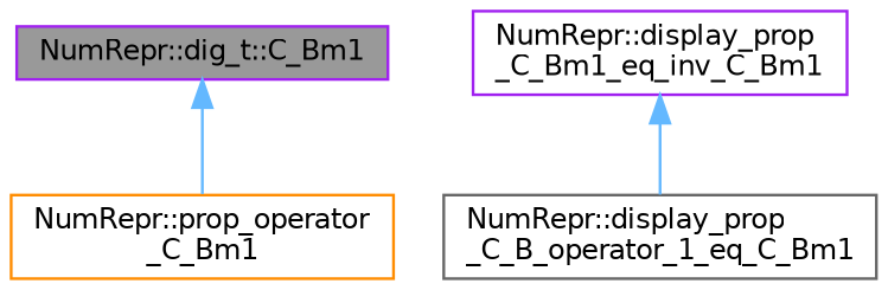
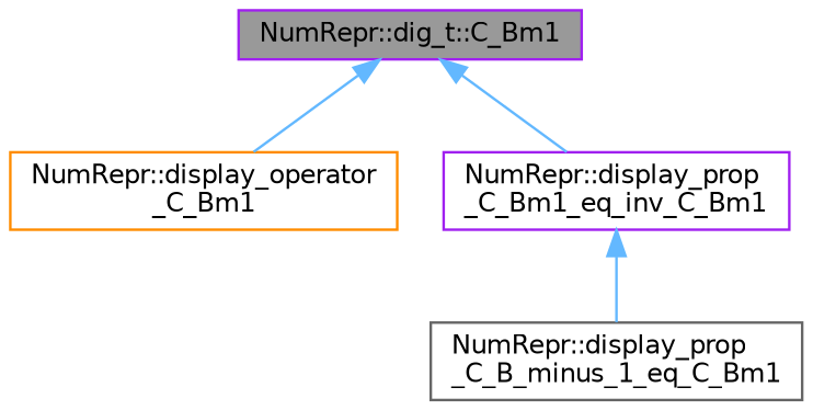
  digraph {
    rankdir=TB
    node [color=purple fillcolor=white fontname=Helvetica fontsize=10 shape=box style=filled]
    edge [color=steelblue1 dir=back fontname=Helvetica fontsize=10 labelfontname=Helvetica labelfontsize=10 style=solid]
    n1 [fillcolor=grey60 fontcolor=black height=0.2 label="NumRepr::dig_t::C_Bm1" width=0.4]
-   n2 [color=darkorange height=0.2 label="NumRepr::prop_operator\l_C_Bm1" width=0.4]
+   n2 [color=darkorange height=0.2 label="NumRepr::display_operator\l_C_Bm1" width=0.4]
    n3 [height=0.2 label="NumRepr::display_prop\l_C_Bm1_eq_inv_C_Bm1" width=0.4]
-   n4 [color=gray40 height=0.2 label="NumRepr::display_prop\l_C_B_operator_1_eq_C_Bm1" width=0.4]
+   n4 [color=gray40 height=0.2 label="NumRepr::display_prop\l_C_B_minus_1_eq_C_Bm1" width=0.4]
    n1 -> n2
+   n1 -> n3
    n3 -> n4
  }
